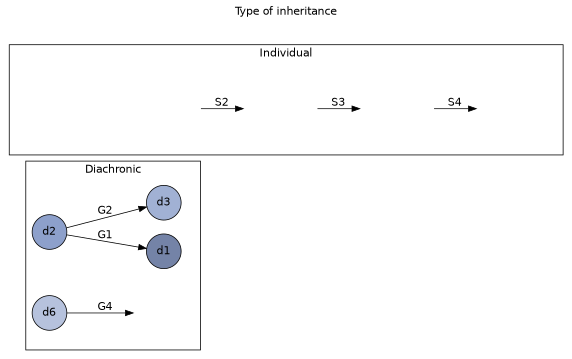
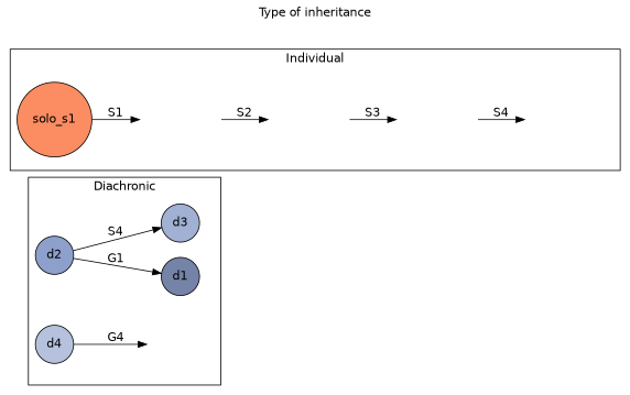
  digraph {
    fontname=helvetica
    label="Type of inheritance"
    labelloc=t
    rankdir=LR
    node [fontname=helvetica shape=circle style=filled]
    edge [fontname=helvetica]
    d1 [fillcolor="#7483A7"]
    d2 [fillcolor="#8DA0CB"]
    d3 [fillcolor="#A1B1D4"]
-   d4 [fillcolor="#B6C2DD" label=d6]
+   d4 [fillcolor="#B6C2DD"]
    dinv1 [style=invis width=0]
+   solo_s1 [fillcolor="#FC8D62"]
    solo_s2 [style=invis width=0.2]
    soloinv2 [style=invis width=0]
    solo_s3 [style=invis width=0.2]
    solo_s4 [style=invis width=0.2]
    subgraph cluster_1 {
      label=Diachronic
      d1
      d2
      d3
      d4
      dinv1
    }
    subgraph cluster_2 {
      label=Individual
+     solo_s1
      solo_s2
      soloinv2
      solo_s3
      solo_s4
    }
    d2 -> d1 [label=G1]
-   d2 -> d3 [label=G2]
+   d2 -> d3 [label=S4]
    d4 -> dinv1 [label=G4]
+   solo_s1 -> solo_s2 [label=S1]
    solo_s2 -> solo_s3 [label=S2]
    solo_s3 -> solo_s4 [label=S3]
    solo_s4 -> soloinv2 [label=S4]
  }
